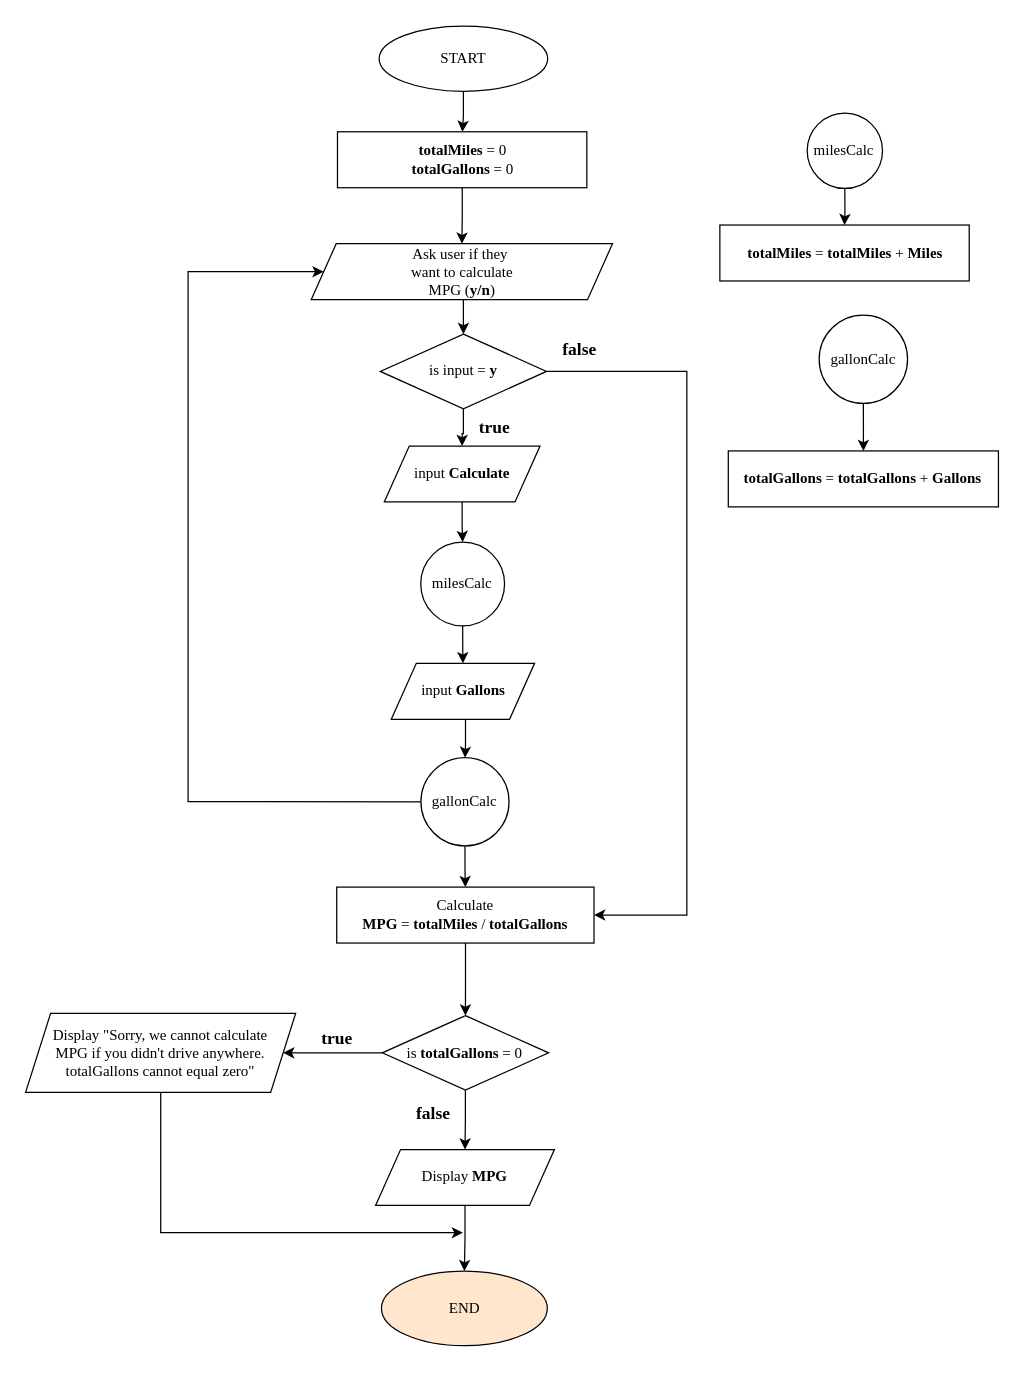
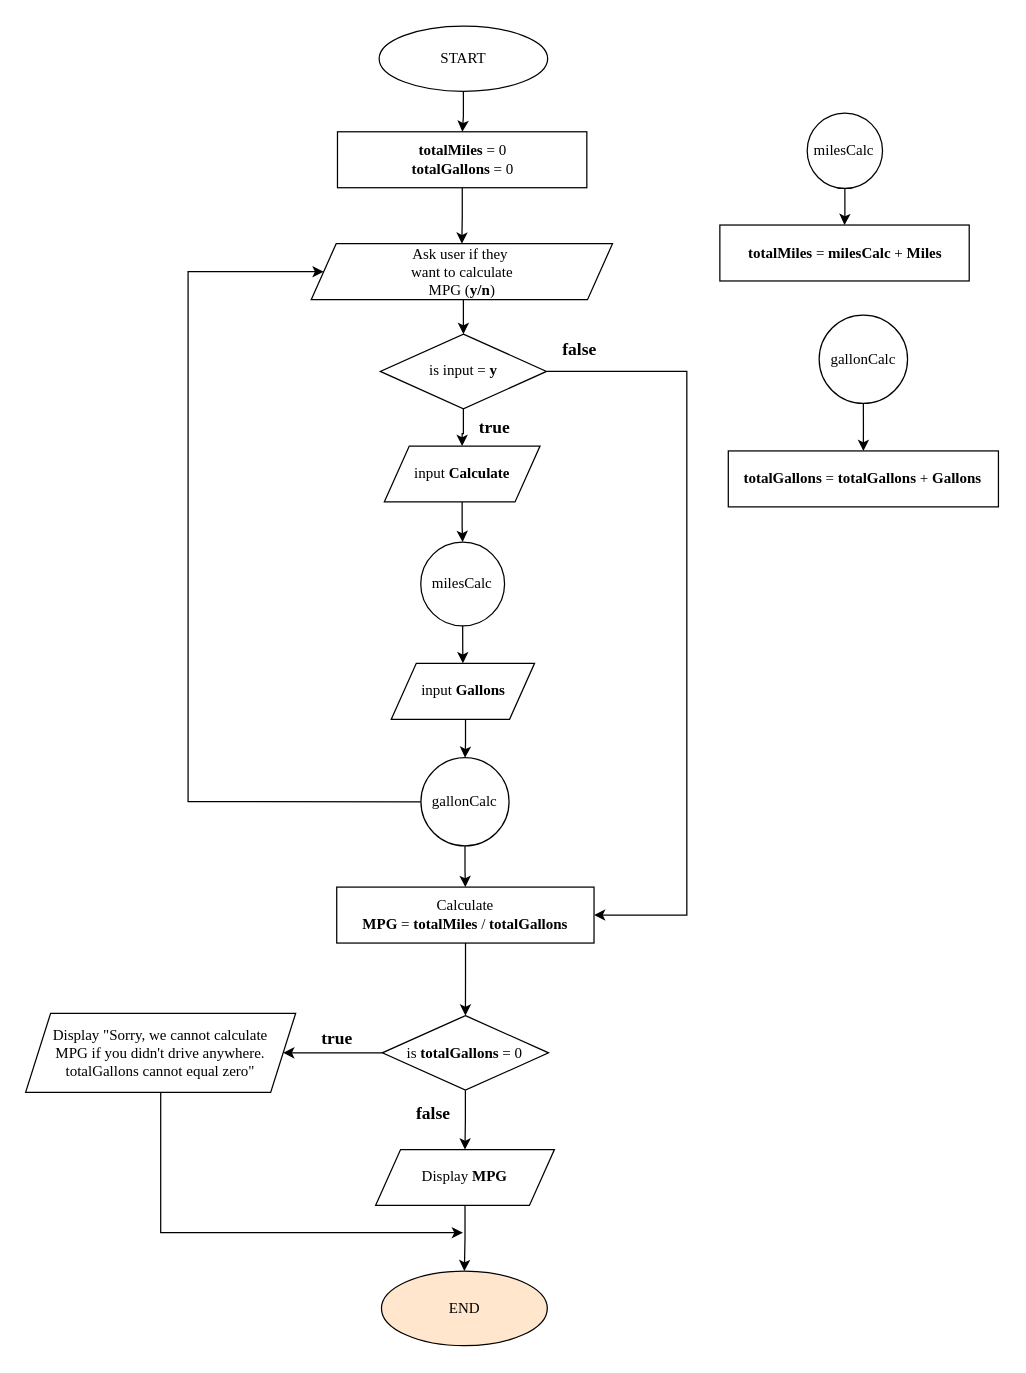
  <mxCell id="0" />
  <mxCell id="1" parent="0" />
  <mxCell id="2" style="edgeStyle=orthogonalEdgeStyle;rounded=0;orthogonalLoop=1;jettySize=auto;html=1;fontFamily=Times New Roman;" parent="1" source="3" edge="1"><mxGeometry x="180" y="20" as="geometry"><mxPoint x="369.484" y="104.617" as="targetPoint" /></mxGeometry></mxCell>
  <mxCell id="3" value="START" style="ellipse;whiteSpace=wrap;html=1;fontFamily=Times New Roman;" parent="1" vertex="1"><mxGeometry x="302.89" y="20" width="134.85" height="52.23" as="geometry" /></mxCell>
  <mxCell id="4" value="END" style="ellipse;whiteSpace=wrap;html=1;fontFamily=Times New Roman;fillColor=#ffe6cc;" parent="1" vertex="1"><mxGeometry x="304.75" y="1016.304" width="132.7" height="59.696" as="geometry" /></mxCell>
  <mxCell id="5" value="Ask user if they&amp;nbsp;&lt;br&gt;want to calculate&lt;br&gt;MPG (&lt;b&gt;y/n&lt;/b&gt;)" style="shape=parallelogram;perimeter=parallelogramPerimeter;whiteSpace=wrap;html=1;fixedSize=1;fontFamily=Times New Roman;" parent="1" vertex="1"><mxGeometry x="248.519" y="194.158" width="241.1" height="44.77" as="geometry" /></mxCell>
  <mxCell id="6" value="&lt;font style=&quot;font-size: 14px&quot;&gt;&lt;b&gt;false&lt;/b&gt;&lt;/font&gt;" style="text;html=1;align=center;verticalAlign=middle;resizable=0;points=[];autosize=1;strokeColor=none;fontFamily=Times New Roman;" parent="1" vertex="1"><mxGeometry x="442.586" y="270" width="40" height="20" as="geometry" /></mxCell>
  <mxCell id="7" value="input &lt;b&gt;Calculate&lt;/b&gt;" style="shape=parallelogram;perimeter=parallelogramPerimeter;whiteSpace=wrap;html=1;fixedSize=1;fontFamily=Times New Roman;" parent="1" vertex="1"><mxGeometry x="307" y="356.079" width="124.63" height="44.772" as="geometry" /></mxCell>
  <mxCell id="8" style="edgeStyle=orthogonalEdgeStyle;rounded=0;orthogonalLoop=1;jettySize=auto;html=1;entryX=0;entryY=0.5;entryDx=0;entryDy=0;exitX=0;exitY=0.5;exitDx=0;exitDy=0;fontFamily=Times New Roman;" parent="1" source="28" target="5" edge="1"><mxGeometry x="180" y="20" as="geometry"><mxPoint x="133.372" y="438.155" as="sourcePoint" /><Array as="points"><mxPoint x="150" y="641" /><mxPoint x="150" y="216" /></Array></mxGeometry></mxCell>
  <mxCell id="9" value="input &lt;b&gt;Gallons&lt;/b&gt;" style="shape=parallelogram;perimeter=parallelogramPerimeter;whiteSpace=wrap;html=1;fixedSize=1;fontFamily=Times New Roman;" parent="1" vertex="1"><mxGeometry x="312.62" y="529.938" width="114.63" height="44.772" as="geometry" /></mxCell>
  <mxCell id="10" value="&lt;font style=&quot;font-size: 14px&quot;&gt;&lt;b&gt;true&lt;/b&gt;&lt;/font&gt;" style="text;html=1;align=center;verticalAlign=middle;resizable=0;points=[];autosize=1;strokeColor=none;fontFamily=Times New Roman;" parent="1" vertex="1"><mxGeometry x="374.999" y="331.852" width="40" height="20" as="geometry" /></mxCell>
  <mxCell id="11" value="Calculate &lt;br&gt;&lt;b&gt;MPG &lt;/b&gt;= &lt;b&gt;totalMiles&amp;nbsp;&lt;/b&gt;/&amp;nbsp;&lt;b&gt;totalGallons&lt;/b&gt;" style="rounded=0;whiteSpace=wrap;html=1;fontFamily=Times New Roman;" parent="1" vertex="1"><mxGeometry x="268.95" y="709.018" width="205.88" height="44.772" as="geometry" /></mxCell>
  <mxCell id="12" style="edgeStyle=orthogonalEdgeStyle;rounded=0;orthogonalLoop=1;jettySize=auto;html=1;entryX=0.5;entryY=0;entryDx=0;entryDy=0;fontFamily=Times New Roman;" parent="1" source="13" target="7" edge="1"><mxGeometry x="180" y="20" as="geometry" /></mxCell>
  <mxCell id="13" value="is input = &lt;b&gt;y&lt;/b&gt;" style="rhombus;whiteSpace=wrap;html=1;fontFamily=Times New Roman;" parent="1" vertex="1"><mxGeometry x="303.805" y="266.536" width="133.021" height="59.694" as="geometry" /></mxCell>
  <mxCell id="14" style="edgeStyle=orthogonalEdgeStyle;rounded=0;orthogonalLoop=1;jettySize=auto;html=1;entryX=0.5;entryY=0;entryDx=0;entryDy=0;fontFamily=Times New Roman;" parent="1" source="5" target="13" edge="1"><mxGeometry x="180" y="20" as="geometry"><mxPoint x="371.147" y="266.536" as="targetPoint" /><Array as="points"><mxPoint x="371.147" y="251.613" /></Array></mxGeometry></mxCell>
  <mxCell id="15" style="edgeStyle=orthogonalEdgeStyle;rounded=0;orthogonalLoop=1;jettySize=auto;html=1;entryX=1;entryY=0.5;entryDx=0;entryDy=0;exitX=1;exitY=0.5;exitDx=0;exitDy=0;fontFamily=Times New Roman;" parent="1" source="13" target="11" edge="1"><mxGeometry x="180" y="20" as="geometry"><Array as="points"><mxPoint x="549.063" y="296.383" /><mxPoint x="549.063" y="731.401" /></Array></mxGeometry></mxCell>
  <mxCell id="16" value="milesCalc" style="ellipse;whiteSpace=wrap;html=1;aspect=fixed;fontFamily=Times New Roman;" parent="1" vertex="1"><mxGeometry x="645.4" y="89.7" width="60.3" height="60.3" as="geometry" /></mxCell>
- <mxCell id="17" value="&lt;b&gt;totalMiles &lt;/b&gt;= &lt;b&gt;totalMiles &lt;/b&gt;+ &lt;b&gt;Miles&lt;/b&gt;" style="rounded=0;whiteSpace=wrap;html=1;fontFamily=Times New Roman;" parent="1" vertex="1"><mxGeometry x="575.527" y="179.234" width="199.531" height="44.77" as="geometry" /></mxCell>
+ <mxCell id="17" value="&lt;b&gt;totalMiles &lt;/b&gt;= &lt;b&gt;milesCalc &lt;/b&gt;+ &lt;b&gt;Miles&lt;/b&gt;" style="rounded=0;whiteSpace=wrap;html=1;fontFamily=Times New Roman;" parent="1" vertex="1"><mxGeometry x="575.527" y="179.234" width="199.531" height="44.77" as="geometry" /></mxCell>
  <mxCell id="18" style="edgeStyle=orthogonalEdgeStyle;rounded=0;orthogonalLoop=1;jettySize=auto;html=1;entryX=0.5;entryY=0;entryDx=0;entryDy=0;fontFamily=Times New Roman;" parent="1" source="16" target="17" edge="1"><mxGeometry x="180" y="20" as="geometry" /></mxCell>
  <mxCell id="19" style="edgeStyle=orthogonalEdgeStyle;rounded=0;orthogonalLoop=1;jettySize=auto;html=1;entryX=0.5;entryY=0;entryDx=0;entryDy=0;fontFamily=Times New Roman;" parent="1" source="20" target="5" edge="1"><mxGeometry x="180" y="20" as="geometry"><mxPoint x="370.316" y="186.696" as="targetPoint" /></mxGeometry></mxCell>
  <mxCell id="20" value="&lt;b&gt;totalMiles &lt;/b&gt;= 0&lt;br&gt;&lt;b&gt;totalGallons&lt;/b&gt; = 0" style="rounded=0;whiteSpace=wrap;html=1;fontFamily=Times New Roman;" parent="1" vertex="1"><mxGeometry x="269.55" y="104.617" width="199.531" height="44.77" as="geometry" /></mxCell>
  <mxCell id="21" value="gallonCalc" style="ellipse;whiteSpace=wrap;html=1;aspect=fixed;fontFamily=Times New Roman;" parent="1" vertex="1"><mxGeometry x="655" y="251.31" width="70.72" height="70.72" as="geometry" /></mxCell>
  <mxCell id="22" value="&lt;b&gt;totalGallons&amp;nbsp;&lt;/b&gt;= &lt;b&gt;totalGallons&amp;nbsp;&lt;/b&gt;+ &lt;b&gt;Gallons&lt;/b&gt;" style="rounded=0;whiteSpace=wrap;html=1;fontFamily=Times New Roman;" parent="1" vertex="1"><mxGeometry x="582.281" y="360.003" width="216.159" height="44.77" as="geometry" /></mxCell>
  <mxCell id="23" style="edgeStyle=orthogonalEdgeStyle;rounded=0;orthogonalLoop=1;jettySize=auto;html=1;entryX=0.5;entryY=0;entryDx=0;entryDy=0;fontFamily=Times New Roman;" parent="1" source="21" target="22" edge="1"><mxGeometry x="180" y="20" as="geometry" /></mxCell>
  <mxCell id="24" style="edgeStyle=orthogonalEdgeStyle;rounded=0;orthogonalLoop=1;jettySize=auto;html=1;entryX=0.5;entryY=0;entryDx=0;entryDy=0;fontFamily=Times New Roman;" parent="1" source="25" target="9" edge="1"><mxGeometry x="180" y="20" as="geometry" /></mxCell>
  <mxCell id="25" value="milesCalc" style="ellipse;whiteSpace=wrap;html=1;aspect=fixed;fontFamily=Times New Roman;" parent="1" vertex="1"><mxGeometry x="336.18" y="432.93" width="67.07" height="67.07" as="geometry" /></mxCell>
  <mxCell id="26" style="edgeStyle=orthogonalEdgeStyle;rounded=0;orthogonalLoop=1;jettySize=auto;html=1;entryX=0.5;entryY=0;entryDx=0;entryDy=0;fontFamily=Times New Roman;" parent="1" source="7" target="25" edge="1"><mxGeometry x="180" y="20" as="geometry"><mxPoint x="371.147" y="447.856" as="targetPoint" /><Array as="points" /></mxGeometry></mxCell>
  <mxCell id="27" style="edgeStyle=orthogonalEdgeStyle;rounded=0;orthogonalLoop=1;jettySize=auto;html=1;entryX=0.5;entryY=0;entryDx=0;entryDy=0;fontFamily=Times New Roman;" parent="1" source="28" target="11" edge="1"><mxGeometry x="180" y="20" as="geometry" /></mxCell>
  <mxCell id="28" value="gallonCalc" style="ellipse;whiteSpace=wrap;html=1;aspect=fixed;fontFamily=Times New Roman;" parent="1" vertex="1"><mxGeometry x="336.33" y="605.47" width="70.53" height="70.53" as="geometry" /></mxCell>
  <mxCell id="29" style="edgeStyle=orthogonalEdgeStyle;rounded=0;orthogonalLoop=1;jettySize=auto;html=1;entryX=0.5;entryY=0;entryDx=0;entryDy=0;fontFamily=Times New Roman;" parent="1" source="9" target="28" edge="1"><mxGeometry x="180" y="20" as="geometry"><mxPoint x="371.147" y="619.475" as="targetPoint" /><Array as="points"><mxPoint x="372" y="595" /><mxPoint x="372" y="595" /></Array></mxGeometry></mxCell>
  <mxCell id="30" style="edgeStyle=orthogonalEdgeStyle;rounded=0;orthogonalLoop=1;jettySize=auto;html=1;entryX=0.5;entryY=0;entryDx=0;entryDy=0;" edge="1" parent="1" source="31" target="4"><mxGeometry relative="1" as="geometry" /></mxCell>
  <mxCell id="31" value="Display &lt;b&gt;MPG&lt;/b&gt;" style="shape=parallelogram;perimeter=parallelogramPerimeter;whiteSpace=wrap;html=1;fixedSize=1;fontFamily=Times New Roman;" parent="1" vertex="1"><mxGeometry x="300.04" y="919.004" width="143.1" height="44.772" as="geometry" /></mxCell>
  <mxCell id="32" style="edgeStyle=orthogonalEdgeStyle;rounded=0;orthogonalLoop=1;jettySize=auto;html=1;fontFamily=Times New Roman;entryX=0.5;entryY=0;entryDx=0;entryDy=0;" parent="1" source="11" edge="1" target="34"><mxGeometry x="180" y="20" as="geometry"><mxPoint x="371" y="811.819" as="targetPoint" /></mxGeometry></mxCell>
  <mxCell id="33" style="edgeStyle=orthogonalEdgeStyle;rounded=0;orthogonalLoop=1;jettySize=auto;html=1;entryX=0.5;entryY=0;entryDx=0;entryDy=0;" edge="1" parent="1" source="34" target="31"><mxGeometry relative="1" as="geometry" /></mxCell>
  <mxCell id="34" value="is &lt;b&gt;totalGallons&amp;nbsp;&lt;/b&gt;= 0" style="rhombus;whiteSpace=wrap;html=1;fontFamily=Times New Roman;" parent="1" vertex="1"><mxGeometry x="305.425" y="811.82" width="133.021" height="59.694" as="geometry" /></mxCell>
  <mxCell id="35" value="&lt;b&gt;&lt;font style=&quot;font-size: 14px&quot;&gt;false&lt;/font&gt;&lt;/b&gt;" style="text;html=1;align=center;verticalAlign=middle;resizable=0;points=[];autosize=1;strokeColor=none;fontFamily=Times New Roman;" parent="1" vertex="1"><mxGeometry x="326.16" y="881.314" width="40" height="20" as="geometry" /></mxCell>
  <mxCell id="36" style="edgeStyle=orthogonalEdgeStyle;rounded=0;orthogonalLoop=1;jettySize=auto;html=1;fontFamily=Times New Roman;" parent="1" source="37" edge="1"><mxGeometry x="50" y="20" as="geometry"><mxPoint x="370" y="985.556" as="targetPoint" /><Array as="points"><mxPoint x="128" y="985.556" /></Array></mxGeometry></mxCell>
  <mxCell id="37" value="Display &quot;Sorry, we cannot calculate &lt;br&gt;MPG if you didn't drive anywhere. &lt;br&gt;totalGallons cannot equal zero&quot;" style="shape=parallelogram;perimeter=parallelogramPerimeter;whiteSpace=wrap;html=1;fixedSize=1;fontFamily=Times New Roman;" parent="1" vertex="1"><mxGeometry x="20" y="810.038" width="216.08" height="63.249" as="geometry" /></mxCell>
  <mxCell id="38" style="edgeStyle=orthogonalEdgeStyle;rounded=0;orthogonalLoop=1;jettySize=auto;html=1;entryX=1;entryY=0.5;entryDx=0;entryDy=0;fontFamily=Times New Roman;" parent="1" source="34" target="37" edge="1"><mxGeometry x="50" y="20" as="geometry" /></mxCell>
  <mxCell id="39" value="&lt;font style=&quot;font-size: 14px&quot;&gt;&lt;b&gt;true&lt;/b&gt;&lt;/font&gt;" style="text;html=1;align=center;verticalAlign=middle;resizable=0;points=[];autosize=1;strokeColor=none;fontFamily=Times New Roman;" parent="1" vertex="1"><mxGeometry x="248.519" y="820.504" width="40" height="20" as="geometry" /></mxCell>
